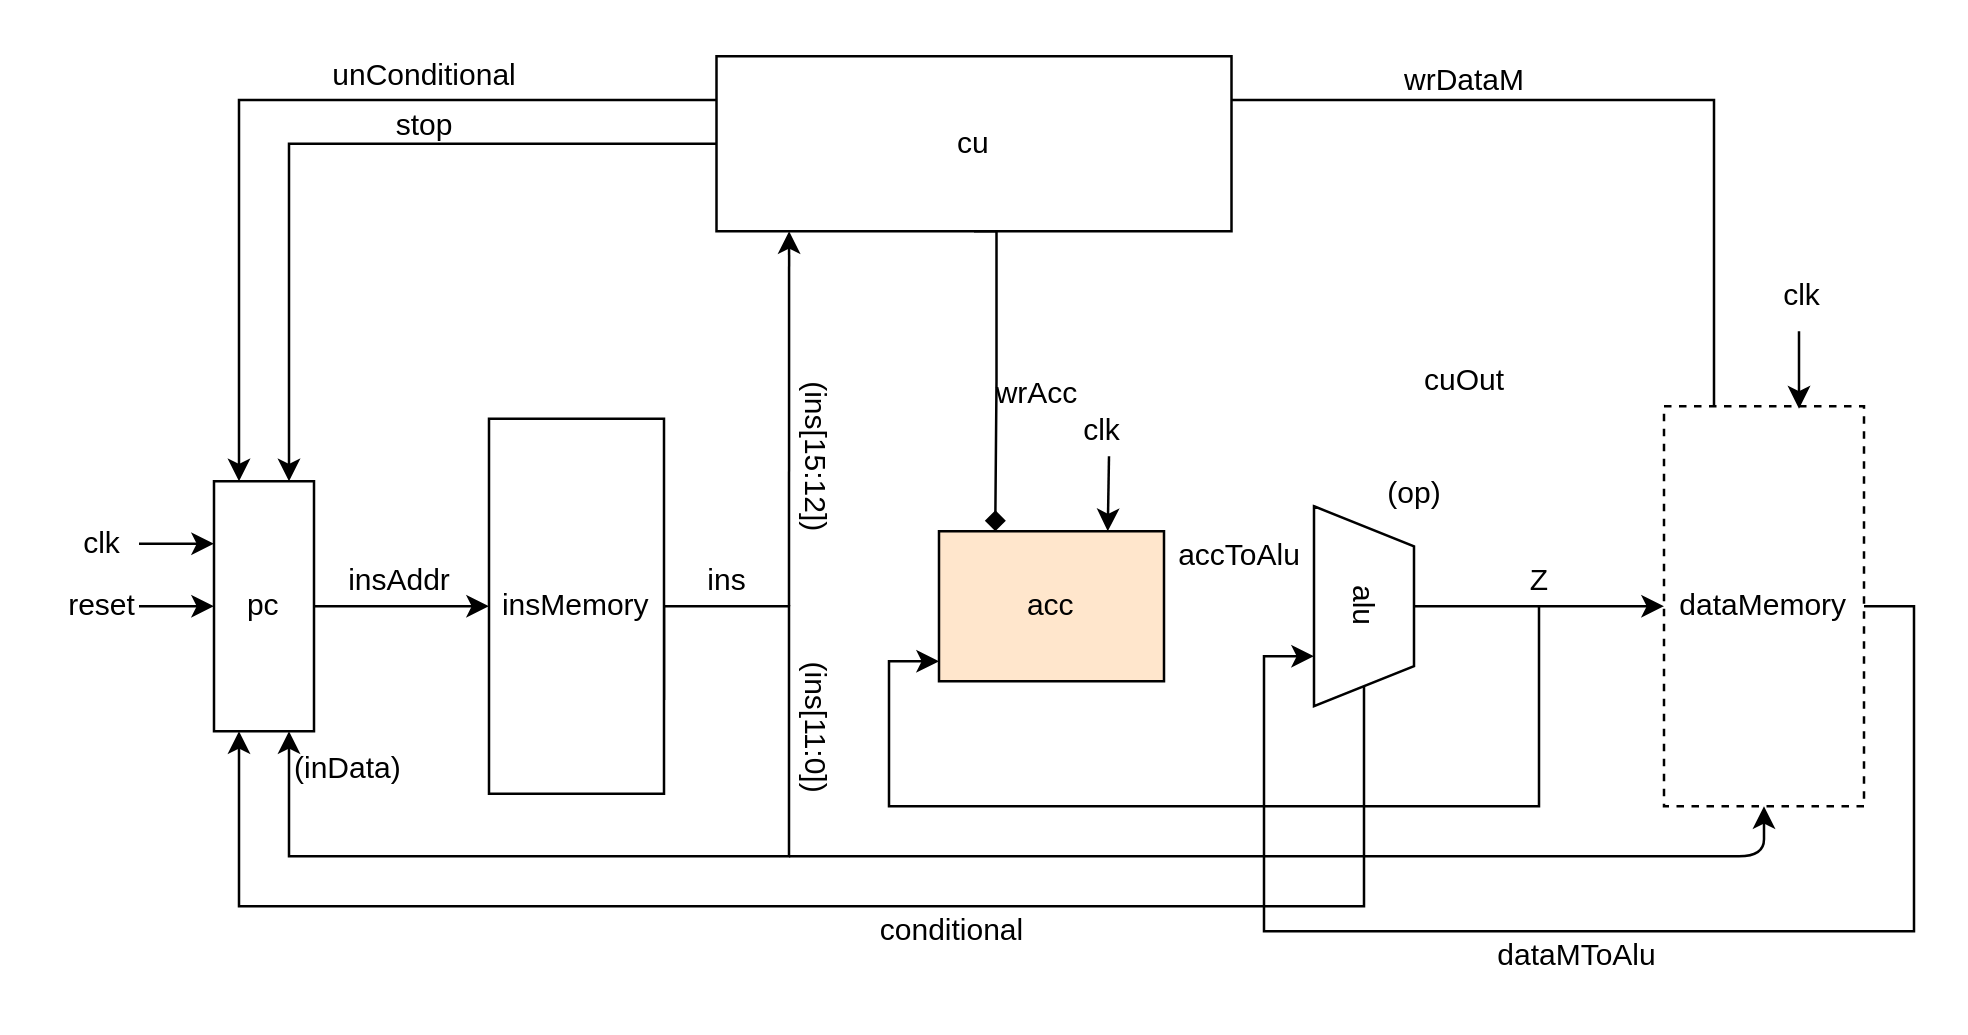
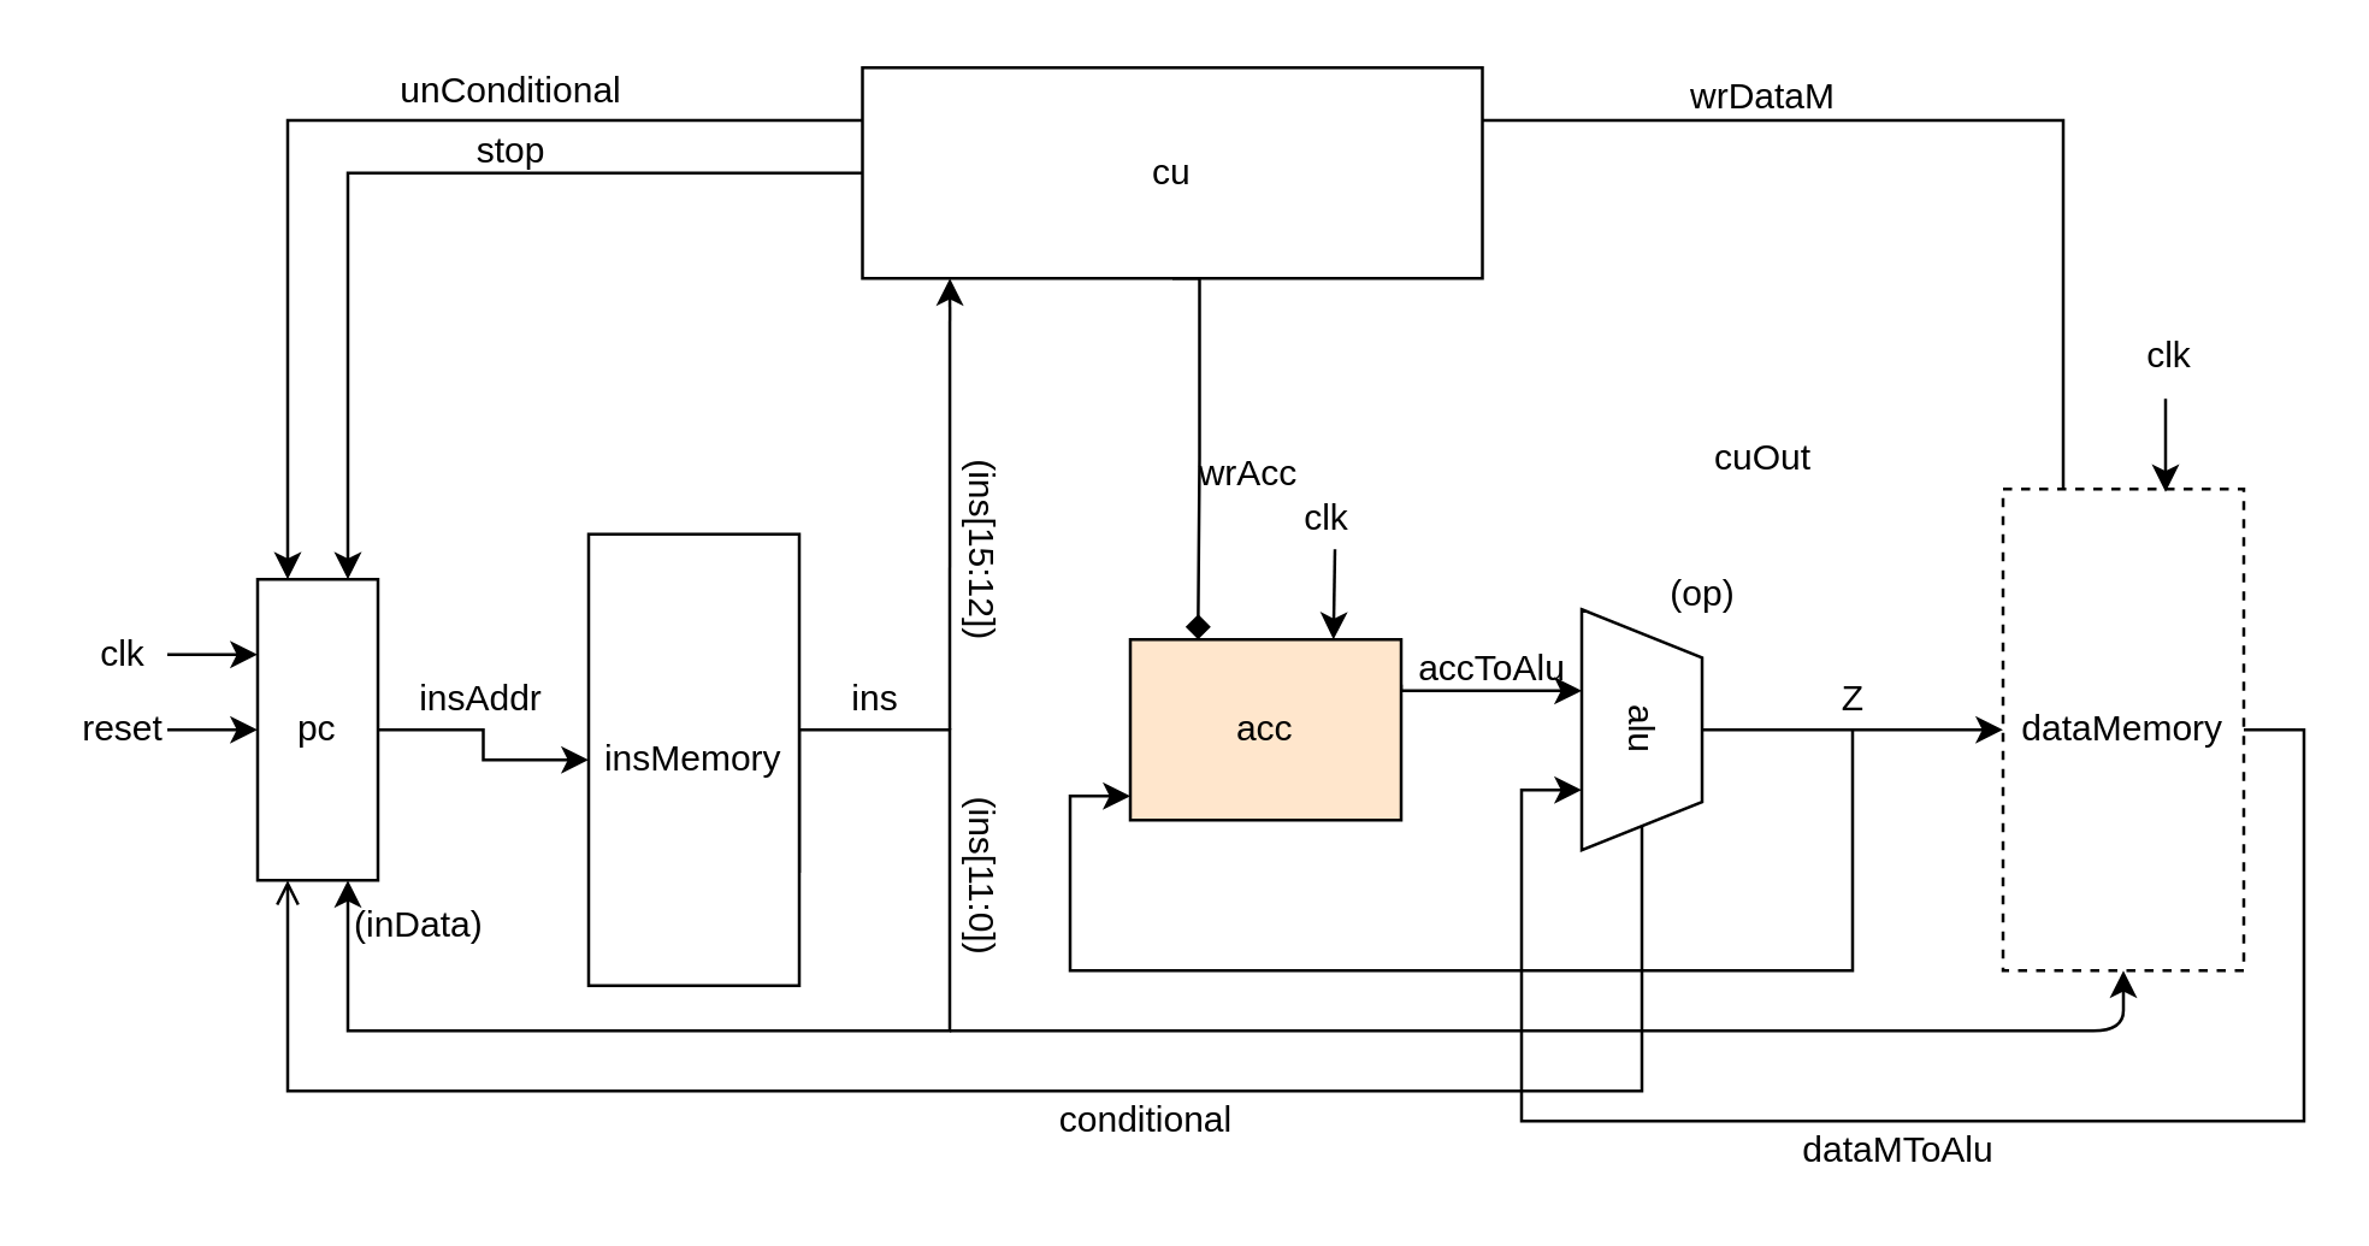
  <mxCell id="0" />
  <mxCell id="1" parent="0" />
  <mxCell id="2" style="edgeStyle=orthogonalEdgeStyle;rounded=0;orthogonalLoop=1;jettySize=auto;html=1;exitX=0;exitY=0.5;exitDx=0;exitDy=0;entryX=0.75;entryY=0;entryDx=0;entryDy=0;" parent="1" source="6" target="8" edge="1"><mxGeometry relative="1" as="geometry" /></mxCell>
  <mxCell id="3" style="edgeStyle=orthogonalEdgeStyle;rounded=0;orthogonalLoop=1;jettySize=auto;html=1;exitX=0;exitY=0.25;exitDx=0;exitDy=0;entryX=0.25;entryY=0;entryDx=0;entryDy=0;" parent="1" source="6" target="8" edge="1"><mxGeometry relative="1" as="geometry" /></mxCell>
  <mxCell id="4" style="edgeStyle=orthogonalEdgeStyle;rounded=0;orthogonalLoop=1;jettySize=auto;html=1;exitX=0.5;exitY=1;exitDx=0;exitDy=0;entryX=0.25;entryY=0;entryDx=0;entryDy=0;endArrow=diamond;" parent="1" source="6" target="12" edge="1"><mxGeometry relative="1" as="geometry"><Array as="points"><mxPoint x="398" y="92" /><mxPoint x="398" y="152" /></Array></mxGeometry></mxCell>
  <mxCell id="5" style="edgeStyle=orthogonalEdgeStyle;rounded=0;orthogonalLoop=1;jettySize=auto;html=1;exitX=1;exitY=0.25;exitDx=0;exitDy=0;entryX=0.25;entryY=0.063;entryDx=0;entryDy=0;entryPerimeter=0;endArrow=none;" parent="1" source="6" target="14" edge="1"><mxGeometry relative="1" as="geometry" /></mxCell>
  <mxCell id="6" value="cu" style="rounded=0;whiteSpace=wrap;html=1;" parent="1" vertex="1"><mxGeometry x="286" y="22" width="206" height="70" as="geometry" /></mxCell>
  <mxCell id="7" style="edgeStyle=orthogonalEdgeStyle;rounded=0;orthogonalLoop=1;jettySize=auto;html=1;exitX=1;exitY=0.5;exitDx=0;exitDy=0;entryX=0;entryY=0.5;entryDx=0;entryDy=0;" parent="1" source="8" target="10" edge="1"><mxGeometry relative="1" as="geometry" /></mxCell>
  <mxCell id="8" value="pc" style="rounded=0;whiteSpace=wrap;html=1;" parent="1" vertex="1"><mxGeometry x="85" y="192" width="40" height="100" as="geometry" /></mxCell>
  <mxCell id="9" style="edgeStyle=orthogonalEdgeStyle;rounded=0;orthogonalLoop=1;jettySize=auto;html=1;exitX=1;exitY=0.75;exitDx=0;exitDy=0;entryX=0.75;entryY=1;entryDx=0;entryDy=0;" parent="1" source="10" target="8" edge="1"><mxGeometry relative="1" as="geometry"><Array as="points"><mxPoint x="265" y="242" /><mxPoint x="315" y="242" /><mxPoint x="315" y="342" /><mxPoint x="115" y="342" /></Array></mxGeometry></mxCell>
- <mxCell id="10" value="insMemory" style="rounded=0;whiteSpace=wrap;html=1;" parent="1" vertex="1"><mxGeometry x="195" y="167" width="70" height="150" as="geometry" /></mxCell>
+ <mxCell id="10" value="insMemory" style="rounded=0;whiteSpace=wrap;html=1;" parent="1" vertex="1"><mxGeometry x="195" y="177" width="70" height="150" as="geometry" /></mxCell>
+ <mxCell id="11" style="edgeStyle=orthogonalEdgeStyle;rounded=0;orthogonalLoop=1;jettySize=auto;html=1;exitX=1;exitY=0.25;exitDx=0;exitDy=0;entryX=0.338;entryY=1;entryDx=0;entryDy=0;entryPerimeter=0;" parent="1" source="12" target="17" edge="1"><mxGeometry relative="1" as="geometry"><mxPoint x="515" y="227" as="targetPoint" /><Array as="points"><mxPoint x="465" y="229" /></Array></mxGeometry></mxCell>
  <mxCell id="12" value="acc" style="rounded=0;whiteSpace=wrap;html=1;fillColor=#ffe6cc;" parent="1" vertex="1"><mxGeometry x="375" y="212" width="90" height="60" as="geometry" /></mxCell>
  <mxCell id="13" style="edgeStyle=orthogonalEdgeStyle;rounded=0;orthogonalLoop=1;jettySize=auto;html=1;exitX=1;exitY=0.5;exitDx=0;exitDy=0;entryX=0.75;entryY=1;entryDx=0;entryDy=0;" parent="1" source="14" target="17" edge="1"><mxGeometry relative="1" as="geometry"><Array as="points"><mxPoint x="765" y="242" /><mxPoint x="765" y="372" /><mxPoint x="505" y="372" /><mxPoint x="505" y="262" /></Array></mxGeometry></mxCell>
  <mxCell id="14" value="dataMemory" style="rounded=0;whiteSpace=wrap;html=1;dashed=1;" parent="1" vertex="1"><mxGeometry x="665" y="162" width="80" height="160" as="geometry" /></mxCell>
- <mxCell id="15" style="edgeStyle=orthogonalEdgeStyle;rounded=0;orthogonalLoop=1;jettySize=auto;html=1;exitX=1;exitY=0.5;exitDx=0;exitDy=0;entryX=0.25;entryY=1;entryDx=0;entryDy=0;" parent="1" source="17" target="8" edge="1"><mxGeometry relative="1" as="geometry"><Array as="points"><mxPoint x="545" y="362" /><mxPoint x="95" y="362" /></Array></mxGeometry></mxCell>
+ <mxCell id="15" style="edgeStyle=orthogonalEdgeStyle;rounded=0;orthogonalLoop=1;jettySize=auto;html=1;exitX=1;exitY=0.5;exitDx=0;exitDy=0;entryX=0.25;entryY=1;entryDx=0;entryDy=0;endArrow=open;" parent="1" source="17" target="8" edge="1"><mxGeometry relative="1" as="geometry"><Array as="points"><mxPoint x="545" y="362" /><mxPoint x="95" y="362" /></Array></mxGeometry></mxCell>
  <mxCell id="16" style="edgeStyle=orthogonalEdgeStyle;rounded=0;orthogonalLoop=1;jettySize=auto;html=1;exitX=0.5;exitY=0;exitDx=0;exitDy=0;entryX=0;entryY=0.5;entryDx=0;entryDy=0;" parent="1" source="17" target="14" edge="1"><mxGeometry relative="1" as="geometry" /></mxCell>
  <mxCell id="17" value="alu" style="shape=trapezoid;perimeter=trapezoidPerimeter;whiteSpace=wrap;html=1;rotation=90;" parent="1" vertex="1"><mxGeometry x="505" y="222" width="80" height="40" as="geometry" /></mxCell>
  <mxCell id="18" value="" style="endArrow=classic;html=1;entryX=0;entryY=0.25;entryDx=0;entryDy=0;" parent="1" target="8" edge="1"><mxGeometry width="50" height="50" relative="1" as="geometry"><mxPoint x="55" y="217" as="sourcePoint" /><mxPoint x="515" y="212" as="targetPoint" /></mxGeometry></mxCell>
  <mxCell id="19" value="&lt;div&gt;clk&lt;/div&gt;" style="text;html=1;align=center;verticalAlign=middle;resizable=0;points=[];autosize=1;" parent="1" vertex="1"><mxGeometry x="25" y="207" width="30" height="20" as="geometry" /></mxCell>
  <mxCell id="20" value="" style="endArrow=classic;html=1;entryX=0;entryY=0.5;entryDx=0;entryDy=0;" parent="1" target="8" edge="1"><mxGeometry width="50" height="50" relative="1" as="geometry"><mxPoint x="55" y="242" as="sourcePoint" /><mxPoint x="515" y="212" as="targetPoint" /></mxGeometry></mxCell>
  <mxCell id="21" value="&lt;div&gt;reset&lt;/div&gt;" style="text;html=1;align=center;verticalAlign=middle;resizable=0;points=[];autosize=1;" parent="1" vertex="1"><mxGeometry x="20" y="232" width="40" height="20" as="geometry" /></mxCell>
  <mxCell id="22" value="stop" style="text;html=1;align=center;verticalAlign=middle;resizable=0;points=[];autosize=1;" parent="1" vertex="1"><mxGeometry x="149" y="40" width="40" height="20" as="geometry" /></mxCell>
  <mxCell id="23" value="unConditional" style="text;html=1;align=center;verticalAlign=middle;resizable=0;points=[];autosize=1;" parent="1" vertex="1"><mxGeometry x="124" y="20" width="90" height="20" as="geometry" /></mxCell>
  <mxCell id="24" value="conditional" style="text;html=1;align=center;verticalAlign=middle;resizable=0;points=[];autosize=1;" parent="1" vertex="1"><mxGeometry x="345" y="362" width="70" height="20" as="geometry" /></mxCell>
  <mxCell id="25" value="insAddr" style="text;html=1;align=center;verticalAlign=middle;resizable=0;points=[];autosize=1;" parent="1" vertex="1"><mxGeometry x="129" y="222" width="60" height="20" as="geometry" /></mxCell>
  <mxCell id="26" value="(ins[15:12])" style="text;html=1;align=center;verticalAlign=middle;resizable=0;points=[];autosize=1;rotation=90;" parent="1" vertex="1"><mxGeometry x="286" y="172" width="80" height="20" as="geometry" /></mxCell>
  <mxCell id="27" value="&amp;nbsp; (inData)" style="text;html=1;align=center;verticalAlign=middle;resizable=0;points=[];autosize=1;" parent="1" vertex="1"><mxGeometry x="105" y="297" width="60" height="20" as="geometry" /></mxCell>
  <mxCell id="28" value="&amp;nbsp; (ins[11:0])" style="text;html=1;align=center;verticalAlign=middle;resizable=0;points=[];autosize=1;rotation=90;" parent="1" vertex="1"><mxGeometry x="286" y="277" width="80" height="20" as="geometry" /></mxCell>
  <mxCell id="29" style="edgeStyle=orthogonalEdgeStyle;rounded=0;orthogonalLoop=1;jettySize=auto;html=1;entryX=0;entryY=0.867;entryDx=0;entryDy=0;entryPerimeter=0;" parent="1" target="12" edge="1"><mxGeometry relative="1" as="geometry"><mxPoint x="615" y="242" as="sourcePoint" /><Array as="points"><mxPoint x="615" y="322" /><mxPoint x="355" y="322" /><mxPoint x="355" y="264" /></Array></mxGeometry></mxCell>
  <mxCell id="30" value="Z" style="text;html=1;align=center;verticalAlign=middle;resizable=0;points=[];autosize=1;" parent="1" vertex="1"><mxGeometry x="605" y="222" width="20" height="20" as="geometry" /></mxCell>
  <mxCell id="31" value="" style="endArrow=classic;html=1;entryX=0.75;entryY=0;entryDx=0;entryDy=0;" parent="1" target="12" edge="1"><mxGeometry width="50" height="50" relative="1" as="geometry"><mxPoint x="443" y="182" as="sourcePoint" /><mxPoint x="515" y="182" as="targetPoint" /></mxGeometry></mxCell>
  <mxCell id="32" value="clk" style="text;html=1;align=center;verticalAlign=middle;resizable=0;points=[];autosize=1;" parent="1" vertex="1"><mxGeometry x="425" y="162" width="30" height="20" as="geometry" /></mxCell>
  <mxCell id="33" value="wrAcc" style="text;html=1;align=center;verticalAlign=middle;resizable=0;points=[];autosize=1;" parent="1" vertex="1"><mxGeometry x="389" y="147" width="50" height="20" as="geometry" /></mxCell>
  <mxCell id="34" value="" style="endArrow=classic;html=1;entryX=0.5;entryY=1;entryDx=0;entryDy=0;" parent="1" target="14" edge="1"><mxGeometry width="50" height="50" relative="1" as="geometry"><mxPoint x="315" y="342" as="sourcePoint" /><mxPoint x="705" y="342" as="targetPoint" /><Array as="points"><mxPoint x="705" y="342" /></Array></mxGeometry></mxCell>
  <mxCell id="35" value="wrDataM" style="text;html=1;align=center;verticalAlign=middle;resizable=0;points=[];autosize=1;" parent="1" vertex="1"><mxGeometry x="555" y="22" width="60" height="20" as="geometry" /></mxCell>
  <mxCell id="36" value="" style="endArrow=classic;html=1;entryX=0.675;entryY=0.006;entryDx=0;entryDy=0;entryPerimeter=0;" parent="1" target="14" edge="1"><mxGeometry width="50" height="50" relative="1" as="geometry"><mxPoint x="719" y="132" as="sourcePoint" /><mxPoint x="725" y="102" as="targetPoint" /></mxGeometry></mxCell>
  <mxCell id="37" value="clk" style="text;html=1;align=center;verticalAlign=middle;resizable=0;points=[];autosize=1;" parent="1" vertex="1"><mxGeometry x="705" y="108" width="30" height="20" as="geometry" /></mxCell>
  <mxCell id="38" value="cuOut" style="text;html=1;align=center;verticalAlign=middle;resizable=0;points=[];autosize=1;" parent="1" vertex="1"><mxGeometry x="560" y="142" width="50" height="20" as="geometry" /></mxCell>
  <mxCell id="39" value="(op)" style="text;html=1;align=center;verticalAlign=middle;resizable=0;points=[];autosize=1;" parent="1" vertex="1"><mxGeometry x="545" y="187" width="40" height="20" as="geometry" /></mxCell>
  <mxCell id="40" value="dataMToAlu" style="text;html=1;align=center;verticalAlign=middle;resizable=0;points=[];autosize=1;" parent="1" vertex="1"><mxGeometry x="590" y="372" width="80" height="20" as="geometry" /></mxCell>
  <mxCell id="41" value="accToAlu" style="text;html=1;align=center;verticalAlign=middle;resizable=0;points=[];autosize=1;" parent="1" vertex="1"><mxGeometry x="465" y="212" width="60" height="20" as="geometry" /></mxCell>
  <mxCell id="42" value="" style="endArrow=classic;html=1;entryX=0.141;entryY=1;entryDx=0;entryDy=0;entryPerimeter=0;" edge="1" parent="1" target="6"><mxGeometry width="50" height="50" relative="1" as="geometry"><mxPoint x="315" y="242" as="sourcePoint" /><mxPoint x="335" y="112" as="targetPoint" /></mxGeometry></mxCell>
  <mxCell id="43" value="ins" style="text;html=1;align=center;verticalAlign=middle;resizable=0;points=[];autosize=1;" vertex="1" parent="1"><mxGeometry x="275" y="222" width="30" height="20" as="geometry" /></mxCell>
